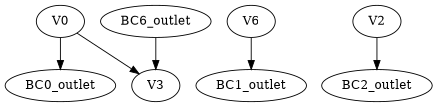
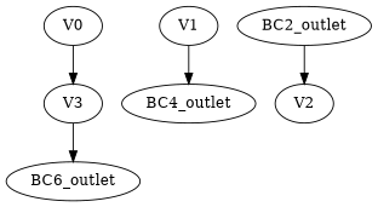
  strict digraph {
    V0
-   BC0_outlet
    V3
-   V1 [label=V6]
-   BC1_outlet
+   V1
+   BC1_outlet [label=BC4_outlet]
    V2
    BC2_outlet
    n8 [label=BC6_outlet]
-   V0 -> BC0_outlet
    V0 -> V3
-   n8 -> V3
+   V3 -> n8
    V1 -> BC1_outlet
-   V2 -> BC2_outlet
+   BC2_outlet -> V2
  }
